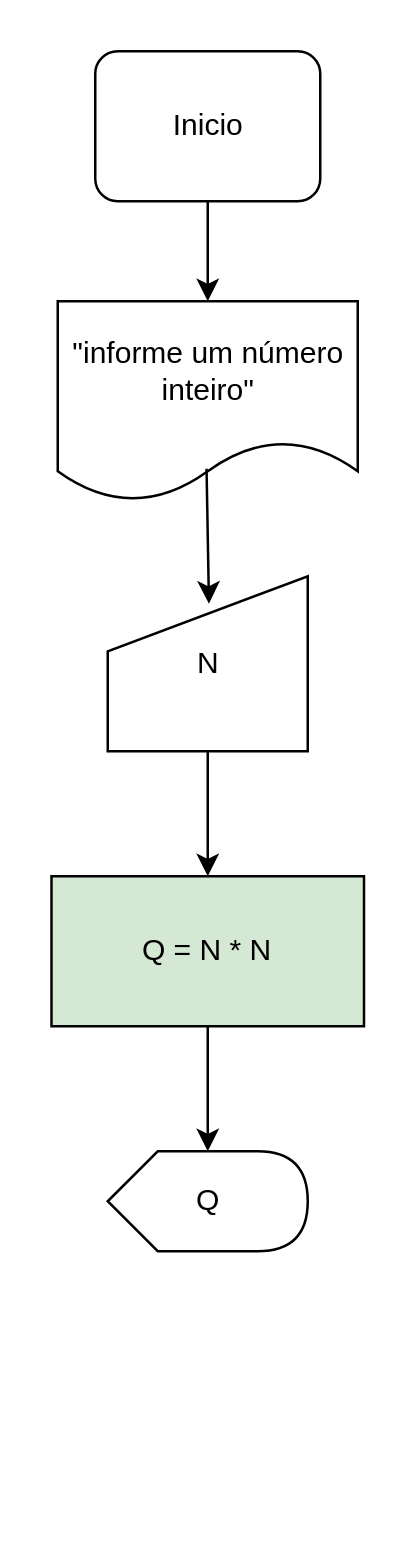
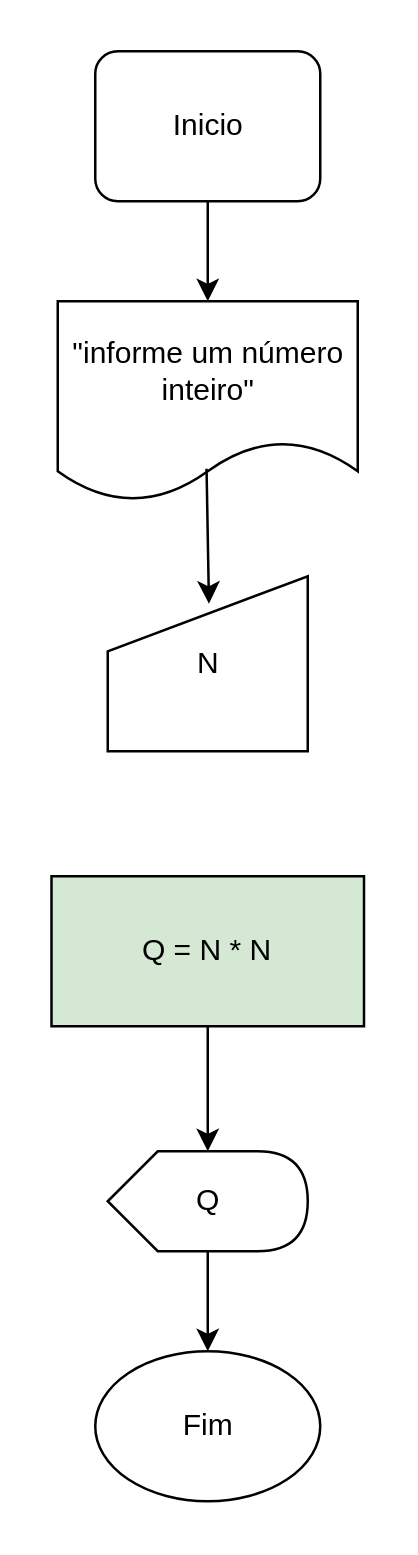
  <mxCell id="0" />
  <mxCell id="1" parent="0" />
  <mxCell id="2" style="edgeStyle=orthogonalEdgeStyle;rounded=0;orthogonalLoop=1;jettySize=auto;html=1;exitX=0.5;exitY=1;exitDx=0;exitDy=0;entryX=0.5;entryY=0;entryDx=0;entryDy=0;" edge="1" parent="1" source="3" target="7"><mxGeometry relative="1" as="geometry" /></mxCell>
  <mxCell id="3" value="Inicio" style="whiteSpace=wrap;html=1;rounded=1;" vertex="1" parent="1"><mxGeometry x="37.5" width="90" height="60" as="geometry" y="20" /></mxCell>
- <mxCell id="4" style="edgeStyle=orthogonalEdgeStyle;rounded=0;orthogonalLoop=1;jettySize=auto;html=1;exitX=0.5;exitY=1;exitDx=0;exitDy=0;entryX=0.5;entryY=0;entryDx=0;entryDy=0;" edge="1" parent="1" source="5" target="6"><mxGeometry relative="1" as="geometry" /></mxCell>
  <mxCell id="5" value="&lt;p style=&quot;line-height: 120%;&quot;&gt;N&lt;/p&gt;" style="shape=manualInput;whiteSpace=wrap;html=1;" vertex="1" parent="1"><mxGeometry x="42.5" y="230" width="80" height="70" as="geometry" /></mxCell>
  <mxCell id="6" value="Q = N * N" style="rounded=0;whiteSpace=wrap;html=1;fillColor=#d5e8d4;" vertex="1" parent="1"><mxGeometry x="20" y="350" width="125" height="60" as="geometry" /></mxCell>
  <mxCell id="7" value="&quot;informe um número inteiro&quot;" style="shape=document;whiteSpace=wrap;html=1;boundedLbl=1;" vertex="1" parent="1"><mxGeometry x="22.5" y="120" width="120" height="80" as="geometry" /></mxCell>
  <mxCell id="8" value="" style="endArrow=classic;html=1;rounded=0;exitX=0.496;exitY=0.838;exitDx=0;exitDy=0;exitPerimeter=0;entryX=0.506;entryY=0.157;entryDx=0;entryDy=0;entryPerimeter=0;" edge="1" parent="1" source="7" target="5"><mxGeometry width="50" height="50" relative="1" as="geometry"><mxPoint x="121" y="250" as="sourcePoint" /><mxPoint x="81" y="260" as="targetPoint" /><Array as="points" /></mxGeometry></mxCell>
+ <mxCell id="9" style="edgeStyle=orthogonalEdgeStyle;rounded=0;orthogonalLoop=1;jettySize=auto;html=1;exitX=0;exitY=0;exitDx=40;exitDy=40;exitPerimeter=0;entryX=0.5;entryY=0;entryDx=0;entryDy=0;" edge="1" parent="1" source="10" target="12"><mxGeometry relative="1" as="geometry" /></mxCell>
  <mxCell id="10" value="Q" style="shape=display;whiteSpace=wrap;html=1;" vertex="1" parent="1"><mxGeometry x="42.5" y="460" width="80" height="40" as="geometry" /></mxCell>
  <mxCell id="11" style="edgeStyle=orthogonalEdgeStyle;rounded=0;orthogonalLoop=1;jettySize=auto;html=1;exitX=0.5;exitY=1;exitDx=0;exitDy=0;entryX=0;entryY=0;entryDx=40;entryDy=0;entryPerimeter=0;" edge="1" parent="1" source="6" target="10"><mxGeometry relative="1" as="geometry" /></mxCell>
+ <mxCell id="12" value="Fim" style="ellipse;whiteSpace=wrap;html=1;" vertex="1" parent="1"><mxGeometry x="37.5" y="540" width="90" height="60" as="geometry" /></mxCell>
